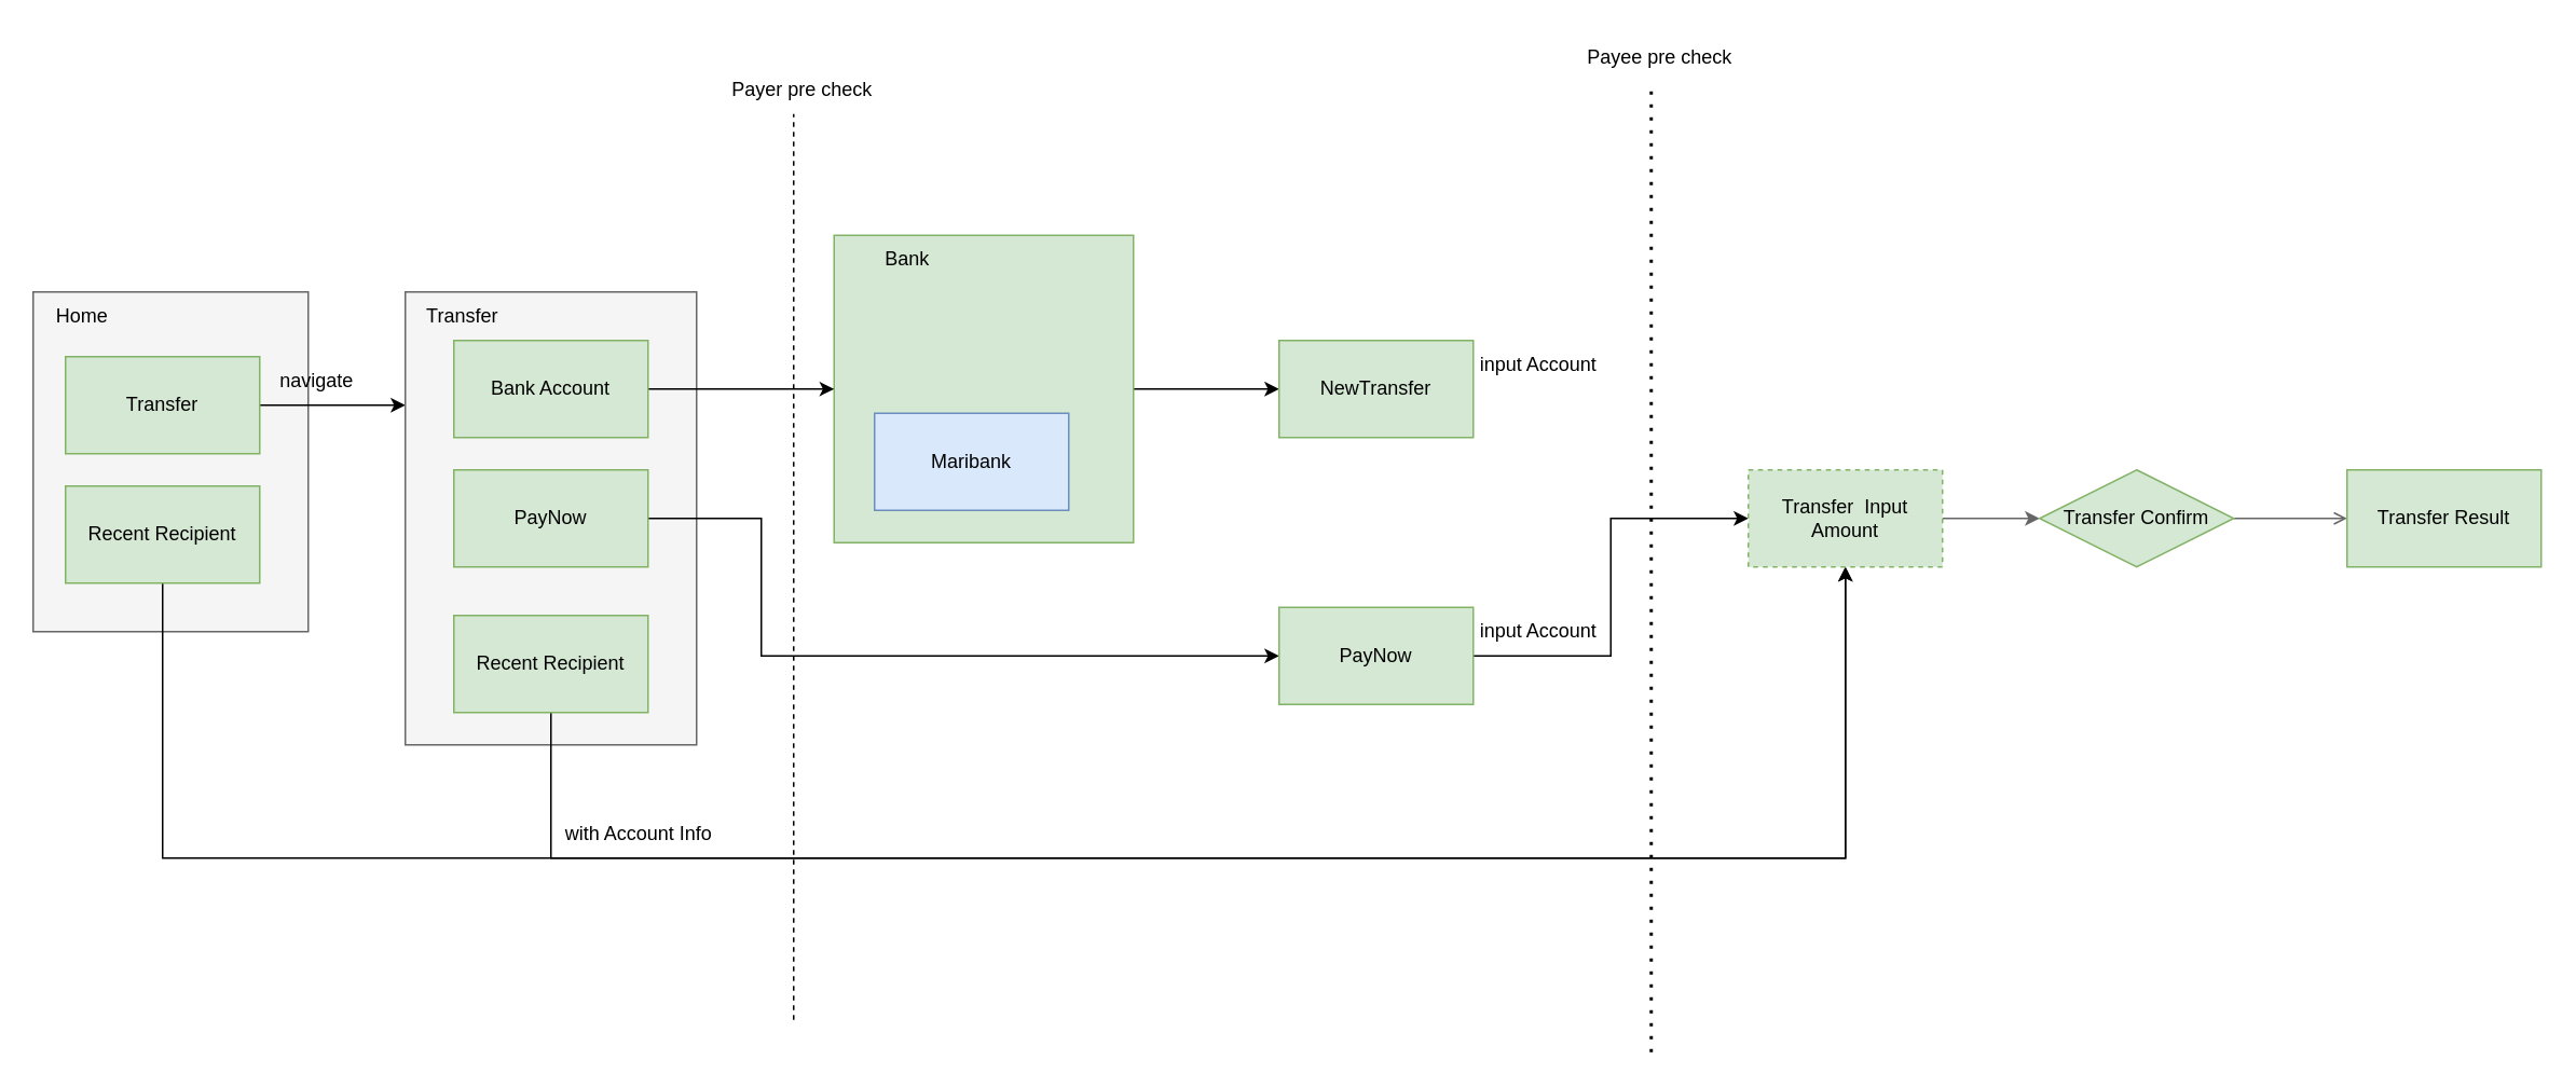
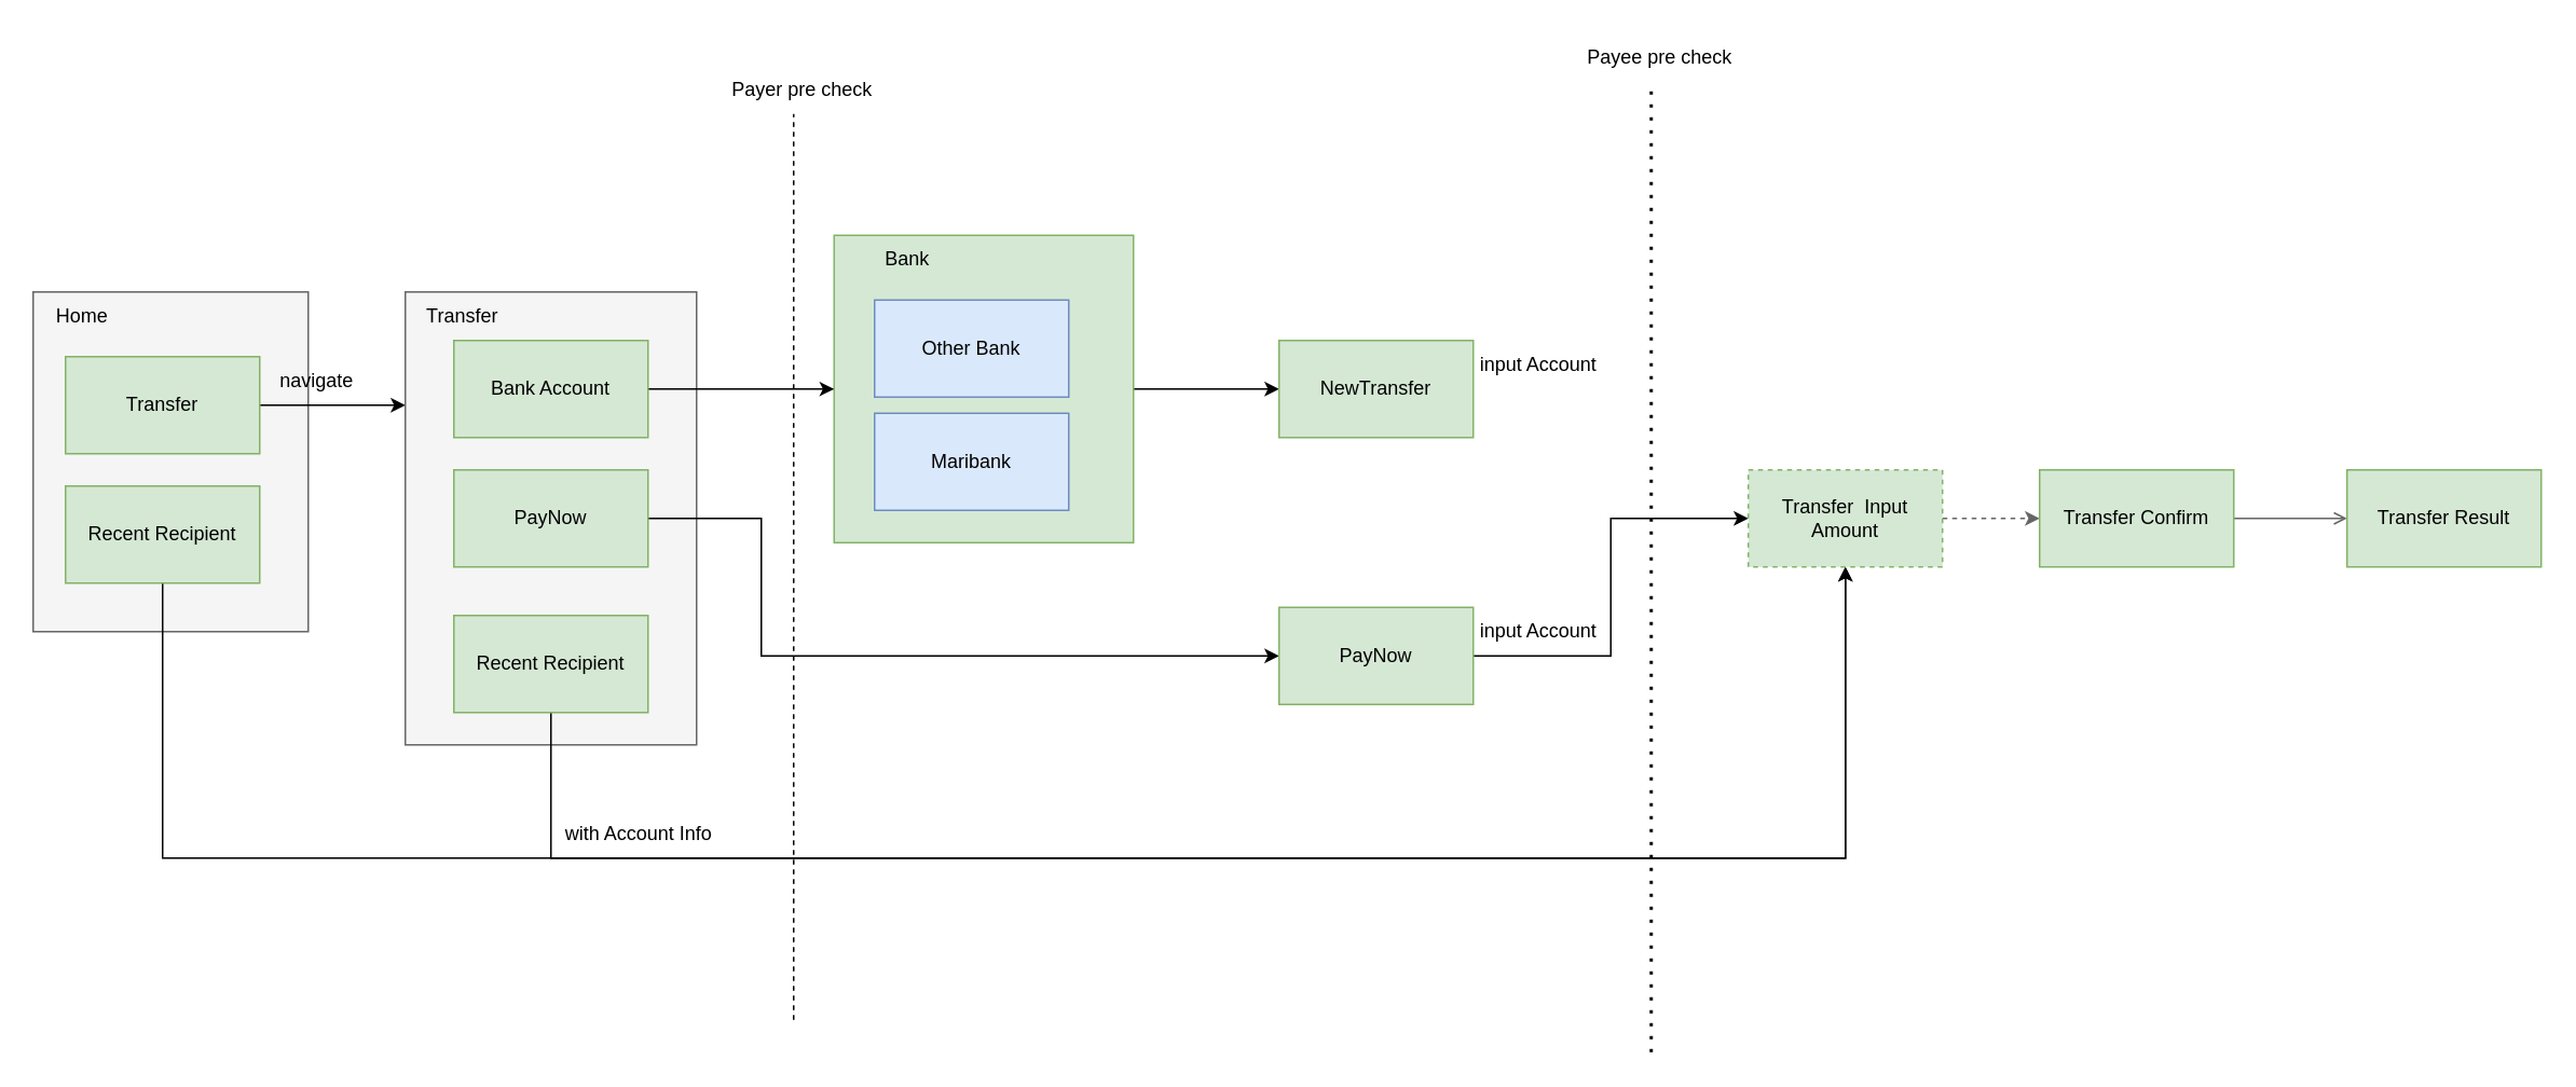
  <mxCell id="0" />
  <mxCell id="1" parent="0" />
  <mxCell id="2" style="edgeStyle=orthogonalEdgeStyle;rounded=0;orthogonalLoop=1;jettySize=auto;html=1;" edge="1" parent="1" source="3" target="29"><mxGeometry relative="1" as="geometry" /></mxCell>
  <mxCell id="3" value="" style="rounded=0;whiteSpace=wrap;html=1;fillColor=#d5e8d4;strokeColor=#82b366;" vertex="1" parent="1"><mxGeometry x="515" y="145" width="185" height="190" as="geometry" /></mxCell>
  <mxCell id="4" value="" style="rounded=0;whiteSpace=wrap;html=1;fillColor=#f5f5f5;fontColor=#333333;strokeColor=#666666;" parent="1" vertex="1"><mxGeometry x="20" y="180" width="170" height="210" as="geometry" /></mxCell>
  <mxCell id="5" style="edgeStyle=orthogonalEdgeStyle;rounded=0;orthogonalLoop=1;jettySize=auto;html=1;entryX=0;entryY=0.25;entryDx=0;entryDy=0;" parent="1" source="6" target="10" edge="1"><mxGeometry relative="1" as="geometry" /></mxCell>
  <mxCell id="6" value="Transfer" style="rounded=0;whiteSpace=wrap;html=1;fillColor=#d5e8d4;strokeColor=#82b366;" parent="1" vertex="1"><mxGeometry x="40" y="220" width="120" height="60" as="geometry" /></mxCell>
  <mxCell id="7" value="Home" style="text;html=1;align=center;verticalAlign=middle;resizable=0;points=[];autosize=1;strokeColor=none;fillColor=none;" parent="1" vertex="1"><mxGeometry x="20" y="180" width="60" height="30" as="geometry" /></mxCell>
  <mxCell id="8" style="edgeStyle=orthogonalEdgeStyle;rounded=0;orthogonalLoop=1;jettySize=auto;html=1;entryX=0.5;entryY=1;entryDx=0;entryDy=0;" edge="1" parent="1" source="9" target="24"><mxGeometry relative="1" as="geometry"><mxPoint x="960" y="560" as="targetPoint" /><Array as="points"><mxPoint x="100" y="530" /><mxPoint x="1140" y="530" /></Array></mxGeometry></mxCell>
  <mxCell id="9" value="Recent Recipient" style="rounded=0;whiteSpace=wrap;html=1;fillColor=#d5e8d4;strokeColor=#82b366;" parent="1" vertex="1"><mxGeometry x="40" y="300" width="120" height="60" as="geometry" /></mxCell>
  <mxCell id="10" value="" style="rounded=0;whiteSpace=wrap;html=1;fillColor=#f5f5f5;fontColor=#333333;strokeColor=#666666;" parent="1" vertex="1"><mxGeometry x="250" y="180" width="180" height="280" as="geometry" /></mxCell>
  <mxCell id="11" value="Transfer" style="text;html=1;align=center;verticalAlign=middle;resizable=0;points=[];autosize=1;strokeColor=none;fillColor=none;" parent="1" vertex="1"><mxGeometry x="250" y="180" width="70" height="30" as="geometry" /></mxCell>
  <mxCell id="12" style="edgeStyle=orthogonalEdgeStyle;rounded=0;orthogonalLoop=1;jettySize=auto;html=1;" edge="1" parent="1" source="13" target="3"><mxGeometry relative="1" as="geometry" /></mxCell>
  <mxCell id="13" value="Bank Account" style="rounded=0;whiteSpace=wrap;html=1;fillColor=#d5e8d4;strokeColor=#82b366;" parent="1" vertex="1"><mxGeometry x="280" y="210" width="120" height="60" as="geometry" /></mxCell>
  <mxCell id="14" style="edgeStyle=orthogonalEdgeStyle;rounded=0;orthogonalLoop=1;jettySize=auto;html=1;entryX=0;entryY=0.5;entryDx=0;entryDy=0;" edge="1" parent="1" source="15" target="20"><mxGeometry relative="1" as="geometry"><Array as="points"><mxPoint x="470" y="320" /><mxPoint x="470" y="405" /><mxPoint x="780" y="405" /></Array></mxGeometry></mxCell>
  <mxCell id="15" value="PayNow" style="rounded=0;whiteSpace=wrap;html=1;fillColor=#d5e8d4;strokeColor=#82b366;" parent="1" vertex="1"><mxGeometry x="280" y="290" width="120" height="60" as="geometry" /></mxCell>
  <mxCell id="16" style="edgeStyle=orthogonalEdgeStyle;rounded=0;orthogonalLoop=1;jettySize=auto;html=1;" edge="1" parent="1" source="17" target="24"><mxGeometry relative="1" as="geometry"><mxPoint x="1030" y="640" as="targetPoint" /><Array as="points"><mxPoint x="340" y="530" /><mxPoint x="1140" y="530" /></Array></mxGeometry></mxCell>
  <mxCell id="17" value="Recent Recipient" style="rounded=0;whiteSpace=wrap;html=1;fillColor=#d5e8d4;strokeColor=#82b366;" parent="1" vertex="1"><mxGeometry x="280" y="380" width="120" height="60" as="geometry" /></mxCell>
  <mxCell id="18" value="navigate" style="text;html=1;align=center;verticalAlign=middle;resizable=0;points=[];autosize=1;strokeColor=none;fillColor=none;" parent="1" vertex="1"><mxGeometry x="160" y="220" width="70" height="30" as="geometry" /></mxCell>
  <mxCell id="19" style="edgeStyle=orthogonalEdgeStyle;rounded=0;orthogonalLoop=1;jettySize=auto;html=1;entryX=0;entryY=0.5;entryDx=0;entryDy=0;" edge="1" parent="1" source="20" target="24"><mxGeometry relative="1" as="geometry" /></mxCell>
  <mxCell id="20" value="PayNow" style="rounded=0;whiteSpace=wrap;html=1;fillColor=#d5e8d4;strokeColor=#82b366;" parent="1" vertex="1"><mxGeometry x="790" y="375" width="120" height="60" as="geometry" /></mxCell>
+ <mxCell id="21" value="&lt;span style=&quot;&quot;&gt;Other Bank&lt;/span&gt;" style="rounded=0;whiteSpace=wrap;html=1;fontFamily=Helvetica;fontSize=12;fontColor=default;align=center;strokeColor=#6c8ebf;fillColor=#dae8fc;" parent="1" vertex="1"><mxGeometry x="540" y="185" width="120" height="60" as="geometry" /></mxCell>
  <mxCell id="22" value="&lt;span style=&quot;&quot;&gt;Maribank&lt;/span&gt;" style="rounded=0;whiteSpace=wrap;html=1;fontFamily=Helvetica;fontSize=12;align=center;strokeColor=#6c8ebf;fillColor=#dae8fc;" parent="1" vertex="1"><mxGeometry x="540" y="255" width="120" height="60" as="geometry" /></mxCell>
- <mxCell id="23" value="" style="edgeStyle=orthogonalEdgeStyle;rounded=0;orthogonalLoop=1;jettySize=auto;html=1;fillColor=#f5f5f5;strokeColor=#666666;" parent="1" source="24" target="26" edge="1"><mxGeometry relative="1" as="geometry" /></mxCell>
+ <mxCell id="23" value="" style="edgeStyle=orthogonalEdgeStyle;rounded=0;orthogonalLoop=1;jettySize=auto;html=1;fillColor=#f5f5f5;strokeColor=#666666;dashed=1;" parent="1" source="24" target="26" edge="1"><mxGeometry relative="1" as="geometry" /></mxCell>
  <mxCell id="24" value="Transfer&amp;nbsp; Input Amount" style="rounded=0;whiteSpace=wrap;html=1;fillColor=#d5e8d4;strokeColor=#82b366;dashed=1;" parent="1" vertex="1"><mxGeometry x="1080" y="290" width="120" height="60" as="geometry" /></mxCell>
  <mxCell id="25" value="" style="edgeStyle=orthogonalEdgeStyle;rounded=0;orthogonalLoop=1;jettySize=auto;html=1;fillColor=#f5f5f5;strokeColor=#666666;endArrow=open;" parent="1" source="26" target="27" edge="1"><mxGeometry relative="1" as="geometry" /></mxCell>
- <mxCell id="26" value="Transfer Confirm" style="rhombus;whiteSpace=wrap;html=1;fillColor=#d5e8d4;strokeColor=#82b366;" parent="1" vertex="1"><mxGeometry x="1260" y="290" width="120" height="60" as="geometry" /></mxCell>
+ <mxCell id="26" value="Transfer Confirm" style="rounded=0;whiteSpace=wrap;html=1;fillColor=#d5e8d4;strokeColor=#82b366;" parent="1" vertex="1"><mxGeometry x="1260" y="290" width="120" height="60" as="geometry" /></mxCell>
  <mxCell id="27" value="Transfer Result" style="rounded=0;whiteSpace=wrap;html=1;fillColor=#d5e8d4;strokeColor=#82b366;" parent="1" vertex="1"><mxGeometry x="1450" y="290" width="120" height="60" as="geometry" /></mxCell>
  <mxCell id="28" value="Bank" style="text;html=1;align=center;verticalAlign=middle;resizable=0;points=[];autosize=1;strokeColor=none;fillColor=none;" vertex="1" parent="1"><mxGeometry x="535" y="145" width="50" height="30" as="geometry" /></mxCell>
  <mxCell id="29" value="NewTransfer" style="rounded=0;whiteSpace=wrap;html=1;fillColor=#d5e8d4;strokeColor=#82b366;" vertex="1" parent="1"><mxGeometry x="790" y="210" width="120" height="60" as="geometry" /></mxCell>
  <mxCell id="30" value="" style="endArrow=none;dashed=1;html=1;rounded=0;" edge="1" parent="1"><mxGeometry width="50" height="50" relative="1" as="geometry"><mxPoint x="490" y="630" as="sourcePoint" /><mxPoint x="490" y="70" as="targetPoint" /></mxGeometry></mxCell>
  <mxCell id="31" value="Payer pre check" style="text;html=1;align=center;verticalAlign=middle;resizable=0;points=[];autosize=1;strokeColor=none;fillColor=none;" vertex="1" parent="1"><mxGeometry x="440" y="40" width="110" height="30" as="geometry" /></mxCell>
  <mxCell id="32" value="" style="endArrow=none;dashed=1;html=1;dashPattern=1 3;strokeWidth=2;rounded=0;" edge="1" parent="1"><mxGeometry width="50" height="50" relative="1" as="geometry"><mxPoint x="1020" y="650" as="sourcePoint" /><mxPoint x="1020" y="50" as="targetPoint" /></mxGeometry></mxCell>
  <mxCell id="33" value="Payee pre check" style="text;html=1;align=center;verticalAlign=middle;resizable=0;points=[];autosize=1;strokeColor=none;fillColor=none;" vertex="1" parent="1"><mxGeometry x="970" y="20" width="110" height="30" as="geometry" /></mxCell>
  <mxCell id="34" value="input Account" style="text;html=1;align=center;verticalAlign=middle;resizable=0;points=[];autosize=1;strokeColor=none;fillColor=none;" vertex="1" parent="1"><mxGeometry x="900" y="375" width="100" height="30" as="geometry" /></mxCell>
  <mxCell id="35" value="input Account" style="text;html=1;align=center;verticalAlign=middle;resizable=0;points=[];autosize=1;strokeColor=none;fillColor=none;" vertex="1" parent="1"><mxGeometry x="900" y="210" width="100" height="30" as="geometry" /></mxCell>
  <mxCell id="36" value="with Account Info" style="text;html=1;align=center;verticalAlign=middle;resizable=0;points=[];autosize=1;strokeColor=none;fillColor=none;" vertex="1" parent="1"><mxGeometry x="339" y="500" width="110" height="30" as="geometry" /></mxCell>
